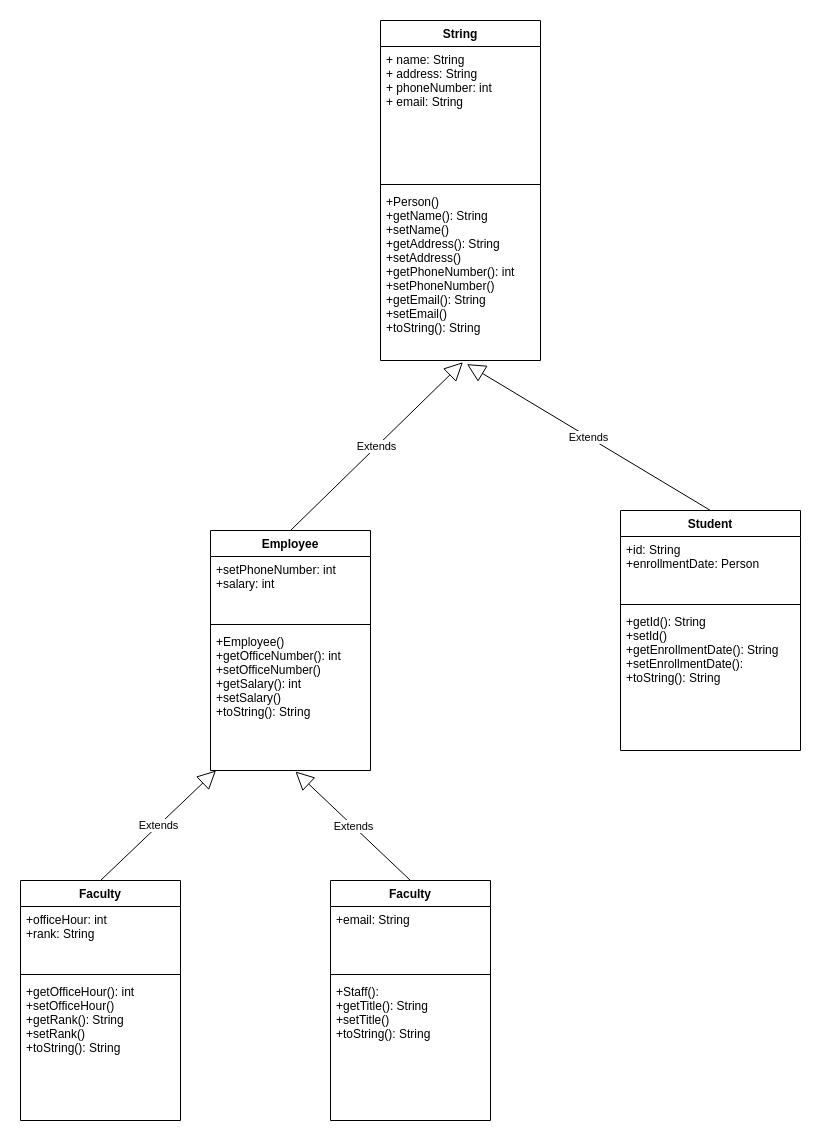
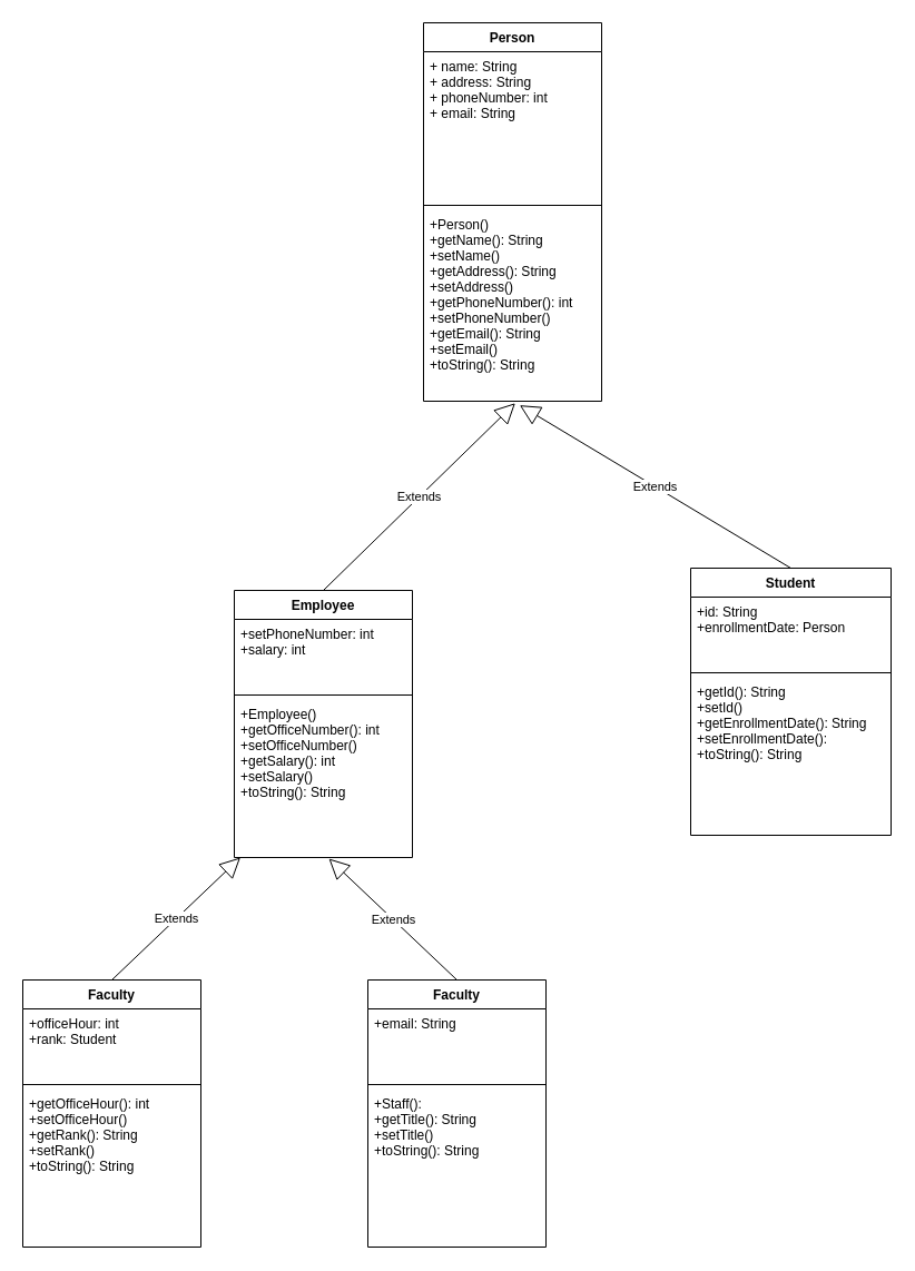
  <mxCell id="0" />
  <mxCell id="1" parent="0" />
- <mxCell id="2" value="String" style="swimlane;fontStyle=1;align=center;verticalAlign=top;childLayout=stackLayout;horizontal=1;startSize=26;horizontalStack=0;resizeParent=1;resizeParentMax=0;resizeLast=0;collapsible=1;marginBottom=0;" vertex="1" parent="1"><mxGeometry x="380" y="20" width="160" height="340" as="geometry" /></mxCell>
+ <mxCell id="2" value="Person" style="swimlane;fontStyle=1;align=center;verticalAlign=top;childLayout=stackLayout;horizontal=1;startSize=26;horizontalStack=0;resizeParent=1;resizeParentMax=0;resizeLast=0;collapsible=1;marginBottom=0;" vertex="1" parent="1"><mxGeometry x="380" y="20" width="160" height="340" as="geometry" /></mxCell>
  <mxCell id="3" value="+ name: String&#10;+ address: String&#10;+ phoneNumber: int&#10;+ email: String" style="text;strokeColor=none;fillColor=none;align=left;verticalAlign=top;spacingLeft=4;spacingRight=4;overflow=hidden;rotatable=0;points=[[0,0.5],[1,0.5]];portConstraint=eastwest;" vertex="1" parent="2"><mxGeometry y="26" width="160" height="134" as="geometry" /></mxCell>
  <mxCell id="4" value="" style="line;strokeWidth=1;fillColor=none;align=left;verticalAlign=middle;spacingTop=-1;spacingLeft=3;spacingRight=3;rotatable=0;labelPosition=right;points=[];portConstraint=eastwest;strokeColor=inherit;" vertex="1" parent="2"><mxGeometry y="160" width="160" height="8" as="geometry" /></mxCell>
  <mxCell id="5" value="+Person()&#10;+getName(): String&#10;+setName()&#10;+getAddress(): String&#10;+setAddress()&#10;+getPhoneNumber(): int&#10;+setPhoneNumber()&#10;+getEmail(): String&#10;+setEmail()&#10;+toString(): String" style="text;strokeColor=none;fillColor=none;align=left;verticalAlign=top;spacingLeft=4;spacingRight=4;overflow=hidden;rotatable=0;points=[[0,0.5],[1,0.5]];portConstraint=eastwest;" vertex="1" parent="2"><mxGeometry y="168" width="160" height="172" as="geometry" /></mxCell>
  <mxCell id="6" value="Employee" style="swimlane;fontStyle=1;align=center;verticalAlign=top;childLayout=stackLayout;horizontal=1;startSize=26;horizontalStack=0;resizeParent=1;resizeParentMax=0;resizeLast=0;collapsible=1;marginBottom=0;" vertex="1" parent="1"><mxGeometry x="210" y="530" width="160" height="240" as="geometry" /></mxCell>
  <mxCell id="7" value="+setPhoneNumber: int&#10;+salary: int" style="text;strokeColor=none;fillColor=none;align=left;verticalAlign=top;spacingLeft=4;spacingRight=4;overflow=hidden;rotatable=0;points=[[0,0.5],[1,0.5]];portConstraint=eastwest;" vertex="1" parent="6"><mxGeometry y="26" width="160" height="64" as="geometry" /></mxCell>
  <mxCell id="8" value="" style="line;strokeWidth=1;fillColor=none;align=left;verticalAlign=middle;spacingTop=-1;spacingLeft=3;spacingRight=3;rotatable=0;labelPosition=right;points=[];portConstraint=eastwest;strokeColor=inherit;" vertex="1" parent="6"><mxGeometry y="90" width="160" height="8" as="geometry" /></mxCell>
  <mxCell id="9" value="+Employee()&#10;+getOfficeNumber(): int&#10;+setOfficeNumber()&#10;+getSalary(): int&#10;+setSalary()&#10;+toString(): String&#10;" style="text;strokeColor=none;fillColor=none;align=left;verticalAlign=top;spacingLeft=4;spacingRight=4;overflow=hidden;rotatable=0;points=[[0,0.5],[1,0.5]];portConstraint=eastwest;" vertex="1" parent="6"><mxGeometry y="98" width="160" height="142" as="geometry" /></mxCell>
  <mxCell id="10" value="Student" style="swimlane;fontStyle=1;align=center;verticalAlign=top;childLayout=stackLayout;horizontal=1;startSize=26;horizontalStack=0;resizeParent=1;resizeParentMax=0;resizeLast=0;collapsible=1;marginBottom=0;" vertex="1" parent="1"><mxGeometry x="620" y="510" width="180" height="240" as="geometry" /></mxCell>
  <mxCell id="11" value="+id: String&#10;+enrollmentDate: Person" style="text;strokeColor=none;fillColor=none;align=left;verticalAlign=top;spacingLeft=4;spacingRight=4;overflow=hidden;rotatable=0;points=[[0,0.5],[1,0.5]];portConstraint=eastwest;" vertex="1" parent="10"><mxGeometry y="26" width="180" height="64" as="geometry" /></mxCell>
  <mxCell id="12" value="" style="line;strokeWidth=1;fillColor=none;align=left;verticalAlign=middle;spacingTop=-1;spacingLeft=3;spacingRight=3;rotatable=0;labelPosition=right;points=[];portConstraint=eastwest;strokeColor=inherit;" vertex="1" parent="10"><mxGeometry y="90" width="180" height="8" as="geometry" /></mxCell>
  <mxCell id="13" value="+getId(): String&#10;+setId()&#10;+getEnrollmentDate(): String&#10;+setEnrollmentDate():&#10;+toString(): String&#10;" style="text;strokeColor=none;fillColor=none;align=left;verticalAlign=top;spacingLeft=4;spacingRight=4;overflow=hidden;rotatable=0;points=[[0,0.5],[1,0.5]];portConstraint=eastwest;" vertex="1" parent="10"><mxGeometry y="98" width="180" height="142" as="geometry" /></mxCell>
  <mxCell id="14" value="Extends" style="endArrow=block;endSize=16;endFill=0;html=1;rounded=0;exitX=0.5;exitY=0;exitDx=0;exitDy=0;entryX=0.515;entryY=1.01;entryDx=0;entryDy=0;entryPerimeter=0;" edge="1" parent="1" source="6" target="5"><mxGeometry width="160" relative="1" as="geometry"><mxPoint x="230" y="530" as="sourcePoint" /><mxPoint x="390" y="530" as="targetPoint" /></mxGeometry></mxCell>
  <mxCell id="15" value="Extends" style="endArrow=block;endSize=16;endFill=0;html=1;rounded=0;exitX=0.5;exitY=0;exitDx=0;exitDy=0;entryX=0.54;entryY=1.021;entryDx=0;entryDy=0;entryPerimeter=0;" edge="1" parent="1" source="10" target="5"><mxGeometry width="160" relative="1" as="geometry"><mxPoint x="110" y="550" as="sourcePoint" /><mxPoint x="322.4" y="391.72" as="targetPoint" /></mxGeometry></mxCell>
  <mxCell id="16" value="Faculty" style="swimlane;fontStyle=1;align=center;verticalAlign=top;childLayout=stackLayout;horizontal=1;startSize=26;horizontalStack=0;resizeParent=1;resizeParentMax=0;resizeLast=0;collapsible=1;marginBottom=0;" vertex="1" parent="1"><mxGeometry x="20" y="880" width="160" height="240" as="geometry" /></mxCell>
- <mxCell id="17" value="+officeHour: int&#10;+rank: String" style="text;strokeColor=none;fillColor=none;align=left;verticalAlign=top;spacingLeft=4;spacingRight=4;overflow=hidden;rotatable=0;points=[[0,0.5],[1,0.5]];portConstraint=eastwest;" vertex="1" parent="16"><mxGeometry y="26" width="160" height="64" as="geometry" /></mxCell>
+ <mxCell id="17" value="+officeHour: int&#10;+rank: Student" style="text;strokeColor=none;fillColor=none;align=left;verticalAlign=top;spacingLeft=4;spacingRight=4;overflow=hidden;rotatable=0;points=[[0,0.5],[1,0.5]];portConstraint=eastwest;" vertex="1" parent="16"><mxGeometry y="26" width="160" height="64" as="geometry" /></mxCell>
  <mxCell id="18" value="" style="line;strokeWidth=1;fillColor=none;align=left;verticalAlign=middle;spacingTop=-1;spacingLeft=3;spacingRight=3;rotatable=0;labelPosition=right;points=[];portConstraint=eastwest;strokeColor=inherit;" vertex="1" parent="16"><mxGeometry y="90" width="160" height="8" as="geometry" /></mxCell>
  <mxCell id="19" value="+getOfficeHour(): int&#10;+setOfficeHour()&#10;+getRank(): String&#10;+setRank()&#10;+toString(): String&#10;" style="text;strokeColor=none;fillColor=none;align=left;verticalAlign=top;spacingLeft=4;spacingRight=4;overflow=hidden;rotatable=0;points=[[0,0.5],[1,0.5]];portConstraint=eastwest;" vertex="1" parent="16"><mxGeometry y="98" width="160" height="142" as="geometry" /></mxCell>
  <mxCell id="20" value="Extends" style="endArrow=block;endSize=16;endFill=0;html=1;rounded=0;exitX=0.5;exitY=0;exitDx=0;exitDy=0;" edge="1" parent="1" source="16" target="9"><mxGeometry width="160" relative="1" as="geometry"><mxPoint x="140" y="710" as="sourcePoint" /><mxPoint x="300" y="710" as="targetPoint" /></mxGeometry></mxCell>
  <mxCell id="21" value="Faculty" style="swimlane;fontStyle=1;align=center;verticalAlign=top;childLayout=stackLayout;horizontal=1;startSize=26;horizontalStack=0;resizeParent=1;resizeParentMax=0;resizeLast=0;collapsible=1;marginBottom=0;" vertex="1" parent="1"><mxGeometry x="330" y="880" width="160" height="240" as="geometry" /></mxCell>
  <mxCell id="22" value="+email: String" style="text;strokeColor=none;fillColor=none;align=left;verticalAlign=top;spacingLeft=4;spacingRight=4;overflow=hidden;rotatable=0;points=[[0,0.5],[1,0.5]];portConstraint=eastwest;" vertex="1" parent="21"><mxGeometry y="26" width="160" height="64" as="geometry" /></mxCell>
  <mxCell id="23" value="" style="line;strokeWidth=1;fillColor=none;align=left;verticalAlign=middle;spacingTop=-1;spacingLeft=3;spacingRight=3;rotatable=0;labelPosition=right;points=[];portConstraint=eastwest;strokeColor=inherit;" vertex="1" parent="21"><mxGeometry y="90" width="160" height="8" as="geometry" /></mxCell>
  <mxCell id="24" value="+Staff():&#10;+getTitle(): String&#10;+setTitle()&#10;+toString(): String&#10;" style="text;strokeColor=none;fillColor=none;align=left;verticalAlign=top;spacingLeft=4;spacingRight=4;overflow=hidden;rotatable=0;points=[[0,0.5],[1,0.5]];portConstraint=eastwest;" vertex="1" parent="21"><mxGeometry y="98" width="160" height="142" as="geometry" /></mxCell>
  <mxCell id="25" value="Extends" style="endArrow=block;endSize=16;endFill=0;html=1;rounded=0;exitX=0.5;exitY=0;exitDx=0;exitDy=0;entryX=0.531;entryY=1.007;entryDx=0;entryDy=0;entryPerimeter=0;" edge="1" parent="1" source="21" target="9"><mxGeometry width="160" relative="1" as="geometry"><mxPoint x="110" y="870" as="sourcePoint" /><mxPoint x="110" y="790" as="targetPoint" /></mxGeometry></mxCell>
